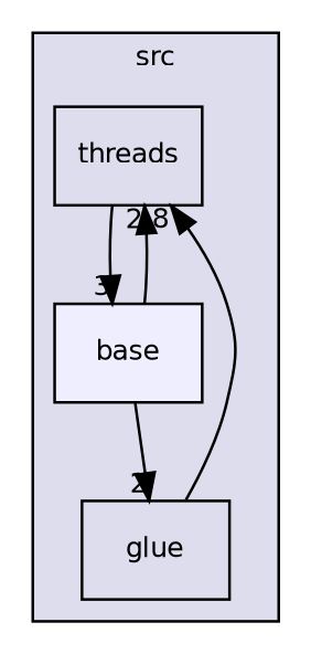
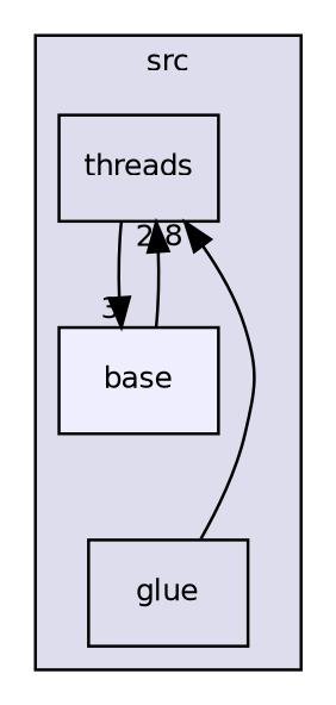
  digraph {
    compound=true
    node [fontname=Helvetica fontsize=10 shape=box]
    edge [headlabel=2 labeldistance=1.5 labelfontname=Helvetica labelfontsize=10]
    n1 [label=threads]
    n2 [label=glue]
    n3 [fillcolor="#eeeeff" label=base pencolor=black style=filled]
    subgraph cluster_1 {
      bgcolor="#ddddee"
      fontname=Helvetica
      fontsize=10
      label=src
      pencolor=black
      n1
      n2
      n3
    }
    n1 -> n3 [headlabel=3]
    n2 -> n1 [headlabel=8]
    n3 -> n1
-   n3 -> n2
  }
